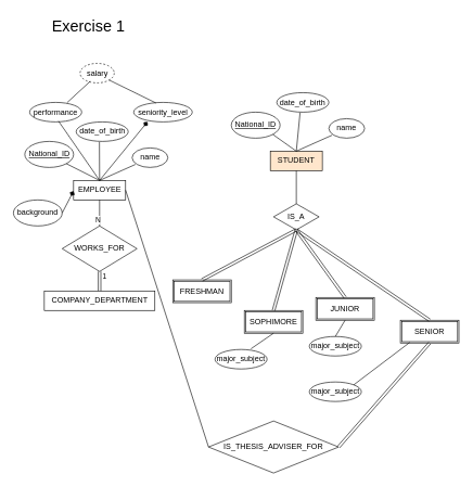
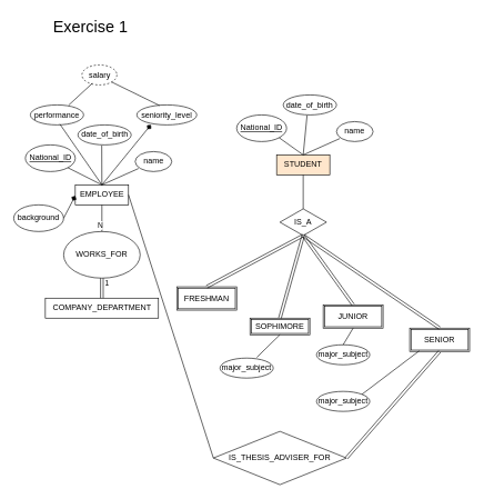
  <mxCell id="0" />
  <mxCell id="1" parent="0" />
  <mxCell id="2" value="STUDENT" style="rounded=0;whiteSpace=wrap;html=1;fillColor=#ffe6cc;" parent="1" vertex="1"><mxGeometry x="415" y="232" width="80" height="30" as="geometry" /></mxCell>
  <mxCell id="3" value="&lt;u&gt;National_ID&lt;/u&gt;" style="ellipse;whiteSpace=wrap;html=1;" parent="1" vertex="1"><mxGeometry x="355" y="172" width="75" height="40" as="geometry" /></mxCell>
  <mxCell id="4" value="&lt;div&gt;name&lt;/div&gt;" style="ellipse;whiteSpace=wrap;html=1;" parent="1" vertex="1"><mxGeometry x="505" y="182" width="55" height="30" as="geometry" /></mxCell>
  <mxCell id="5" value="date_of_birth" style="ellipse;whiteSpace=wrap;html=1;" parent="1" vertex="1"><mxGeometry x="425" y="142" width="80" height="30" as="geometry" /></mxCell>
  <mxCell id="6" value="" style="endArrow=none;html=1;rounded=0;entryX=1;entryY=1;entryDx=0;entryDy=0;" parent="1" target="3" edge="1"><mxGeometry width="50" height="50" relative="1" as="geometry"><mxPoint x="455" y="232" as="sourcePoint" /><mxPoint x="495" y="182" as="targetPoint" /></mxGeometry></mxCell>
  <mxCell id="7" value="" style="endArrow=none;html=1;rounded=0;entryX=0.447;entryY=1.032;entryDx=0;entryDy=0;entryPerimeter=0;exitX=0.5;exitY=0;exitDx=0;exitDy=0;" parent="1" source="2" target="5" edge="1"><mxGeometry width="50" height="50" relative="1" as="geometry"><mxPoint x="455" y="242" as="sourcePoint" /><mxPoint x="429" y="216" as="targetPoint" /></mxGeometry></mxCell>
  <mxCell id="8" value="" style="endArrow=none;html=1;rounded=0;entryX=0.092;entryY=0.847;entryDx=0;entryDy=0;entryPerimeter=0;" parent="1" target="4" edge="1"><mxGeometry width="50" height="50" relative="1" as="geometry"><mxPoint x="455" y="232" as="sourcePoint" /><mxPoint x="471" y="183" as="targetPoint" /></mxGeometry></mxCell>
  <mxCell id="9" value="EMPLOYEE" style="rounded=0;whiteSpace=wrap;html=1;" parent="1" vertex="1"><mxGeometry x="112.5" y="277" width="80" height="30" as="geometry" /></mxCell>
  <mxCell id="10" value="&lt;u&gt;National_ID&lt;/u&gt;" style="ellipse;whiteSpace=wrap;html=1;" parent="1" vertex="1"><mxGeometry x="37.5" y="217" width="75" height="40" as="geometry" /></mxCell>
  <mxCell id="11" value="&lt;div&gt;name&lt;/div&gt;" style="ellipse;whiteSpace=wrap;html=1;" parent="1" vertex="1"><mxGeometry x="202.5" y="227" width="55" height="30" as="geometry" /></mxCell>
  <mxCell id="12" value="date_of_birth" style="ellipse;whiteSpace=wrap;html=1;" parent="1" vertex="1"><mxGeometry x="116.5" y="187" width="80" height="30" as="geometry" /></mxCell>
  <mxCell id="13" value="" style="endArrow=none;html=1;rounded=0;entryX=1;entryY=1;entryDx=0;entryDy=0;" parent="1" target="10" edge="1"><mxGeometry width="50" height="50" relative="1" as="geometry"><mxPoint x="152.5" y="277" as="sourcePoint" /><mxPoint x="192.5" y="227" as="targetPoint" /></mxGeometry></mxCell>
  <mxCell id="14" value="" style="endArrow=none;html=1;rounded=0;entryX=0.447;entryY=1.032;entryDx=0;entryDy=0;entryPerimeter=0;exitX=0.5;exitY=0;exitDx=0;exitDy=0;" parent="1" source="9" target="12" edge="1"><mxGeometry width="50" height="50" relative="1" as="geometry"><mxPoint x="152.5" y="287" as="sourcePoint" /><mxPoint x="126.5" y="261" as="targetPoint" /></mxGeometry></mxCell>
  <mxCell id="15" value="" style="endArrow=none;html=1;rounded=0;entryX=0.092;entryY=0.847;entryDx=0;entryDy=0;entryPerimeter=0;" parent="1" target="11" edge="1"><mxGeometry width="50" height="50" relative="1" as="geometry"><mxPoint x="152.5" y="277" as="sourcePoint" /><mxPoint x="168.5" y="228" as="targetPoint" /></mxGeometry></mxCell>
  <mxCell id="16" value="background" style="ellipse;whiteSpace=wrap;html=1;" parent="1" vertex="1"><mxGeometry x="20" y="307" width="75" height="40" as="geometry" /></mxCell>
  <mxCell id="17" value="" style="endArrow=diamond;html=1;rounded=0;entryX=-0.002;entryY=0.549;entryDx=0;entryDy=0;entryPerimeter=0;exitX=1;exitY=0.5;exitDx=0;exitDy=0;" parent="1" source="16" target="9" edge="1"><mxGeometry width="50" height="50" relative="1" as="geometry"><mxPoint x="85" y="367" as="sourcePoint" /><mxPoint x="135" y="317" as="targetPoint" /></mxGeometry></mxCell>
  <mxCell id="18" value="COMPANY_DEPARTMENT" style="rounded=0;whiteSpace=wrap;html=1;" parent="1" vertex="1"><mxGeometry x="67.5" y="447" width="170" height="30" as="geometry" /></mxCell>
- <mxCell id="19" value="WORKS_FOR" style="rhombus;whiteSpace=wrap;html=1;" parent="1" vertex="1"><mxGeometry x="95" y="347" width="115" height="70" as="geometry" /></mxCell>
+ <mxCell id="19" value="WORKS_FOR" style="ellipse;whiteSpace=wrap;html=1;" parent="1" vertex="1"><mxGeometry x="95" y="347" width="115" height="70" as="geometry" /></mxCell>
  <mxCell id="20" value="" style="endArrow=none;html=1;rounded=0;exitX=0.5;exitY=0;exitDx=0;exitDy=0;entryX=0.5;entryY=1;entryDx=0;entryDy=0;" parent="1" source="19" target="9" edge="1"><mxGeometry width="50" height="50" relative="1" as="geometry"><mxPoint x="285" y="287" as="sourcePoint" /><mxPoint x="335" y="237" as="targetPoint" /></mxGeometry></mxCell>
  <mxCell id="21" value="N" style="edgeLabel;html=1;align=center;verticalAlign=middle;resizable=0;points=[];" parent="20" vertex="1" connectable="0"><mxGeometry x="0.293" y="-1" relative="1" as="geometry"><mxPoint x="-4" y="16" as="offset" /></mxGeometry></mxCell>
  <mxCell id="22" value="" style="shape=link;html=1;rounded=0;entryX=0.5;entryY=0;entryDx=0;entryDy=0;exitX=0.5;exitY=1;exitDx=0;exitDy=0;" parent="1" source="19" target="18" edge="1"><mxGeometry width="100" relative="1" as="geometry"><mxPoint x="97.5" y="417" as="sourcePoint" /><mxPoint x="95" y="457" as="targetPoint" /></mxGeometry></mxCell>
  <mxCell id="23" value="1" style="edgeLabel;html=1;align=center;verticalAlign=middle;resizable=0;points=[];" parent="22" vertex="1" connectable="0"><mxGeometry x="-0.46" relative="1" as="geometry"><mxPoint x="7" y="-1" as="offset" /></mxGeometry></mxCell>
  <mxCell id="24" value="performance" style="ellipse;whiteSpace=wrap;html=1;" parent="1" vertex="1"><mxGeometry x="45" y="157" width="80" height="30" as="geometry" /></mxCell>
  <mxCell id="25" value="seniority_level" style="ellipse;whiteSpace=wrap;html=1;" parent="1" vertex="1"><mxGeometry x="205" y="157" width="90" height="30" as="geometry" /></mxCell>
  <mxCell id="26" value="" style="endArrow=none;html=1;rounded=0;exitX=0.5;exitY=0;exitDx=0;exitDy=0;entryX=0.555;entryY=0.963;entryDx=0;entryDy=0;entryPerimeter=0;" parent="1" source="9" target="24" edge="1"><mxGeometry width="50" height="50" relative="1" as="geometry"><mxPoint x="205" y="337" as="sourcePoint" /><mxPoint x="255" y="287" as="targetPoint" /></mxGeometry></mxCell>
  <mxCell id="27" value="" style="endArrow=diamond;html=1;rounded=0;exitX=0.5;exitY=0;exitDx=0;exitDy=0;entryX=0.235;entryY=0.995;entryDx=0;entryDy=0;entryPerimeter=0;" parent="1" source="9" target="25" edge="1"><mxGeometry width="50" height="50" relative="1" as="geometry"><mxPoint x="203" y="302" as="sourcePoint" /><mxPoint x="255" y="302" as="targetPoint" /></mxGeometry></mxCell>
  <mxCell id="28" value="salary" style="ellipse;whiteSpace=wrap;html=1;dashed=1;" parent="1" vertex="1"><mxGeometry x="122.5" y="97" width="52.5" height="30" as="geometry" /></mxCell>
  <mxCell id="29" value="" style="endArrow=none;html=1;rounded=0;exitX=0.719;exitY=0.011;exitDx=0;exitDy=0;exitPerimeter=0;entryX=0.297;entryY=0.919;entryDx=0;entryDy=0;entryPerimeter=0;" parent="1" source="24" target="28" edge="1"><mxGeometry width="50" height="50" relative="1" as="geometry"><mxPoint x="55" y="137" as="sourcePoint" /><mxPoint x="105" y="87" as="targetPoint" /></mxGeometry></mxCell>
  <mxCell id="30" value="" style="endArrow=none;html=1;rounded=0;exitX=0.38;exitY=0.03;exitDx=0;exitDy=0;exitPerimeter=0;entryX=1;entryY=1;entryDx=0;entryDy=0;" parent="1" source="25" target="28" edge="1"><mxGeometry width="50" height="50" relative="1" as="geometry"><mxPoint x="113" y="167" as="sourcePoint" /><mxPoint x="148" y="135" as="targetPoint" /></mxGeometry></mxCell>
  <mxCell id="31" value="IS_THESIS_ADVISER_FOR" style="rhombus;whiteSpace=wrap;html=1;" parent="1" vertex="1"><mxGeometry x="320" y="647" width="200" height="80" as="geometry" /></mxCell>
  <mxCell id="32" value="" style="endArrow=none;html=1;rounded=0;entryX=1;entryY=0.5;entryDx=0;entryDy=0;exitX=0;exitY=0.5;exitDx=0;exitDy=0;" parent="1" source="31" target="9" edge="1"><mxGeometry width="50" height="50" relative="1" as="geometry"><mxPoint x="255" y="557" as="sourcePoint" /><mxPoint x="325" y="407" as="targetPoint" /></mxGeometry></mxCell>
  <mxCell id="33" value="IS_A" style="rhombus;whiteSpace=wrap;html=1;" parent="1" vertex="1"><mxGeometry x="420" y="313" width="70" height="40" as="geometry" /></mxCell>
  <mxCell id="34" value="" style="endArrow=none;html=1;rounded=0;exitX=0.5;exitY=1;exitDx=0;exitDy=0;entryX=0.5;entryY=0;entryDx=0;entryDy=0;" parent="1" source="2" target="33" edge="1"><mxGeometry width="50" height="50" relative="1" as="geometry"><mxPoint x="515" y="307" as="sourcePoint" /><mxPoint x="565" y="257" as="targetPoint" /></mxGeometry></mxCell>
  <mxCell id="35" value="FRESHMAN" style="shape=ext;double=1;rounded=0;whiteSpace=wrap;html=1;" parent="1" vertex="1"><mxGeometry x="265" y="430" width="90" height="35" as="geometry" /></mxCell>
- <mxCell id="36" value="SOPHIMORE" style="shape=ext;double=1;rounded=0;whiteSpace=wrap;html=1;" parent="1" vertex="1"><mxGeometry x="375" y="477" width="90" height="35" as="geometry" /></mxCell>
+ <mxCell id="36" value="SOPHIMORE" style="shape=ext;double=1;rounded=0;whiteSpace=wrap;html=1;" parent="1" vertex="1"><mxGeometry x="375" y="477" width="90" height="25" as="geometry" /></mxCell>
  <mxCell id="37" value="JUNIOR" style="shape=ext;double=1;rounded=0;whiteSpace=wrap;html=1;" parent="1" vertex="1"><mxGeometry x="485" y="457" width="90" height="35" as="geometry" /></mxCell>
  <mxCell id="38" value="SENIOR" style="shape=ext;double=1;rounded=0;whiteSpace=wrap;html=1;" parent="1" vertex="1"><mxGeometry x="615" y="492" width="90" height="35" as="geometry" /></mxCell>
  <mxCell id="39" value="" style="shape=link;html=1;rounded=0;exitX=0.5;exitY=0;exitDx=0;exitDy=0;entryX=0.5;entryY=1;entryDx=0;entryDy=0;" parent="1" source="35" target="33" edge="1"><mxGeometry width="100" relative="1" as="geometry"><mxPoint x="395" y="407" as="sourcePoint" /><mxPoint x="495" y="407" as="targetPoint" /></mxGeometry></mxCell>
  <mxCell id="40" value="" style="shape=link;html=1;rounded=0;exitX=0.5;exitY=0;exitDx=0;exitDy=0;entryX=0.5;entryY=1;entryDx=0;entryDy=0;" parent="1" source="36" target="33" edge="1"><mxGeometry width="100" relative="1" as="geometry"><mxPoint x="380" y="487" as="sourcePoint" /><mxPoint x="545" y="357" as="targetPoint" /></mxGeometry></mxCell>
  <mxCell id="41" value="" style="shape=link;html=1;rounded=0;exitX=0.5;exitY=0;exitDx=0;exitDy=0;entryX=0.5;entryY=1;entryDx=0;entryDy=0;" parent="1" source="37" target="33" edge="1"><mxGeometry width="100" relative="1" as="geometry"><mxPoint x="485" y="487" as="sourcePoint" /><mxPoint x="555" y="357" as="targetPoint" /></mxGeometry></mxCell>
  <mxCell id="42" value="" style="shape=link;html=1;rounded=0;exitX=0.5;exitY=0;exitDx=0;exitDy=0;entryX=0.5;entryY=1;entryDx=0;entryDy=0;" parent="1" source="38" target="33" edge="1"><mxGeometry width="100" relative="1" as="geometry"><mxPoint x="590" y="487" as="sourcePoint" /><mxPoint x="560" y="363" as="targetPoint" /></mxGeometry></mxCell>
  <mxCell id="43" value="" style="shape=link;html=1;rounded=0;exitX=1;exitY=0.5;exitDx=0;exitDy=0;entryX=0.5;entryY=1;entryDx=0;entryDy=0;" parent="1" source="31" target="38" edge="1"><mxGeometry width="100" relative="1" as="geometry"><mxPoint x="695" y="527" as="sourcePoint" /><mxPoint x="795" y="527" as="targetPoint" /></mxGeometry></mxCell>
  <mxCell id="44" value="&lt;div&gt;major_subject&lt;/div&gt;" style="ellipse;whiteSpace=wrap;html=1;" parent="1" vertex="1"><mxGeometry x="330" y="537" width="80" height="30" as="geometry" /></mxCell>
  <mxCell id="45" value="&lt;div&gt;major_subject&lt;/div&gt;" style="ellipse;whiteSpace=wrap;html=1;" parent="1" vertex="1"><mxGeometry x="475" y="517" width="80" height="30" as="geometry" /></mxCell>
  <mxCell id="46" value="&lt;div&gt;major_subject&lt;/div&gt;" style="ellipse;whiteSpace=wrap;html=1;" parent="1" vertex="1"><mxGeometry x="475" y="587" width="80" height="30" as="geometry" /></mxCell>
  <mxCell id="47" value="" style="endArrow=none;html=1;rounded=0;exitX=0.691;exitY=-0.037;exitDx=0;exitDy=0;exitPerimeter=0;entryX=0.5;entryY=1;entryDx=0;entryDy=0;" parent="1" source="44" target="36" edge="1"><mxGeometry width="50" height="50" relative="1" as="geometry"><mxPoint x="385" y="557" as="sourcePoint" /><mxPoint x="435" y="507" as="targetPoint" /></mxGeometry></mxCell>
  <mxCell id="48" value="" style="endArrow=none;html=1;rounded=0;exitX=0.5;exitY=0;exitDx=0;exitDy=0;entryX=0.5;entryY=1;entryDx=0;entryDy=0;" parent="1" source="45" target="37" edge="1"><mxGeometry width="50" height="50" relative="1" as="geometry"><mxPoint x="395" y="546" as="sourcePoint" /><mxPoint x="430" y="522" as="targetPoint" /></mxGeometry></mxCell>
  <mxCell id="49" value="" style="endArrow=none;html=1;rounded=0;exitX=1;exitY=0;exitDx=0;exitDy=0;entryX=0.16;entryY=0.976;entryDx=0;entryDy=0;entryPerimeter=0;" parent="1" source="46" target="38" edge="1"><mxGeometry width="50" height="50" relative="1" as="geometry"><mxPoint x="405" y="556" as="sourcePoint" /><mxPoint x="440" y="532" as="targetPoint" /></mxGeometry></mxCell>
  <mxCell id="50" value="Exercise 1" style="text;html=1;align=center;verticalAlign=middle;resizable=0;points=[];autosize=1;strokeColor=none;fillColor=none;fontSize=24;" parent="1" vertex="1"><mxGeometry x="70" y="20" width="130" height="40" as="geometry" /></mxCell>
